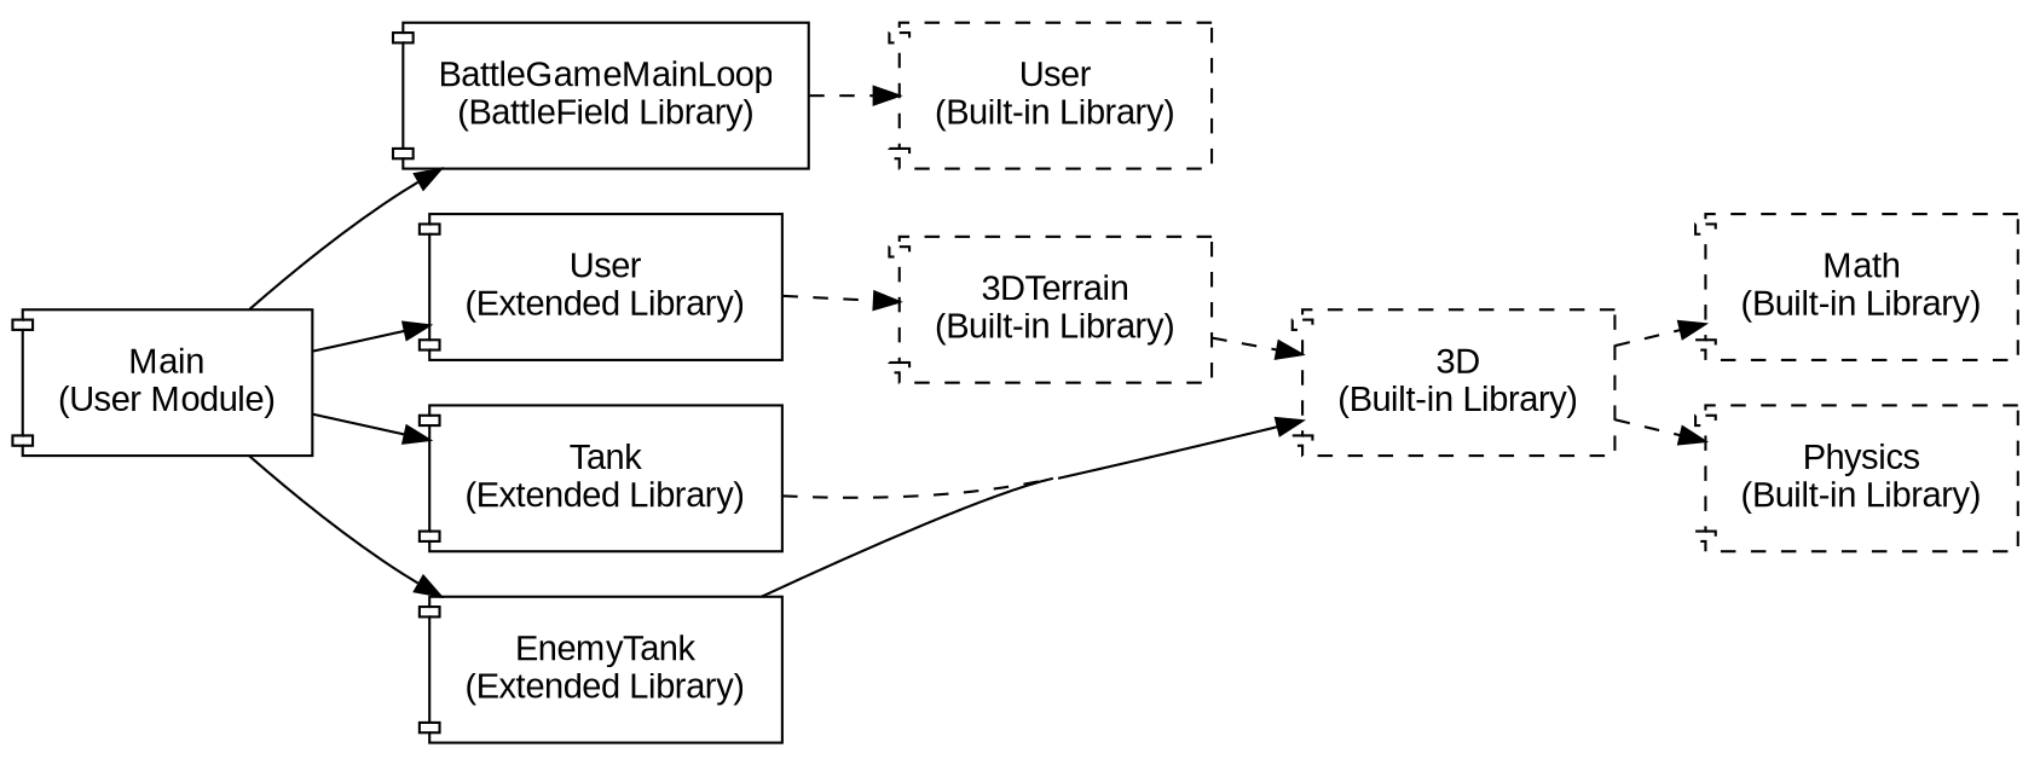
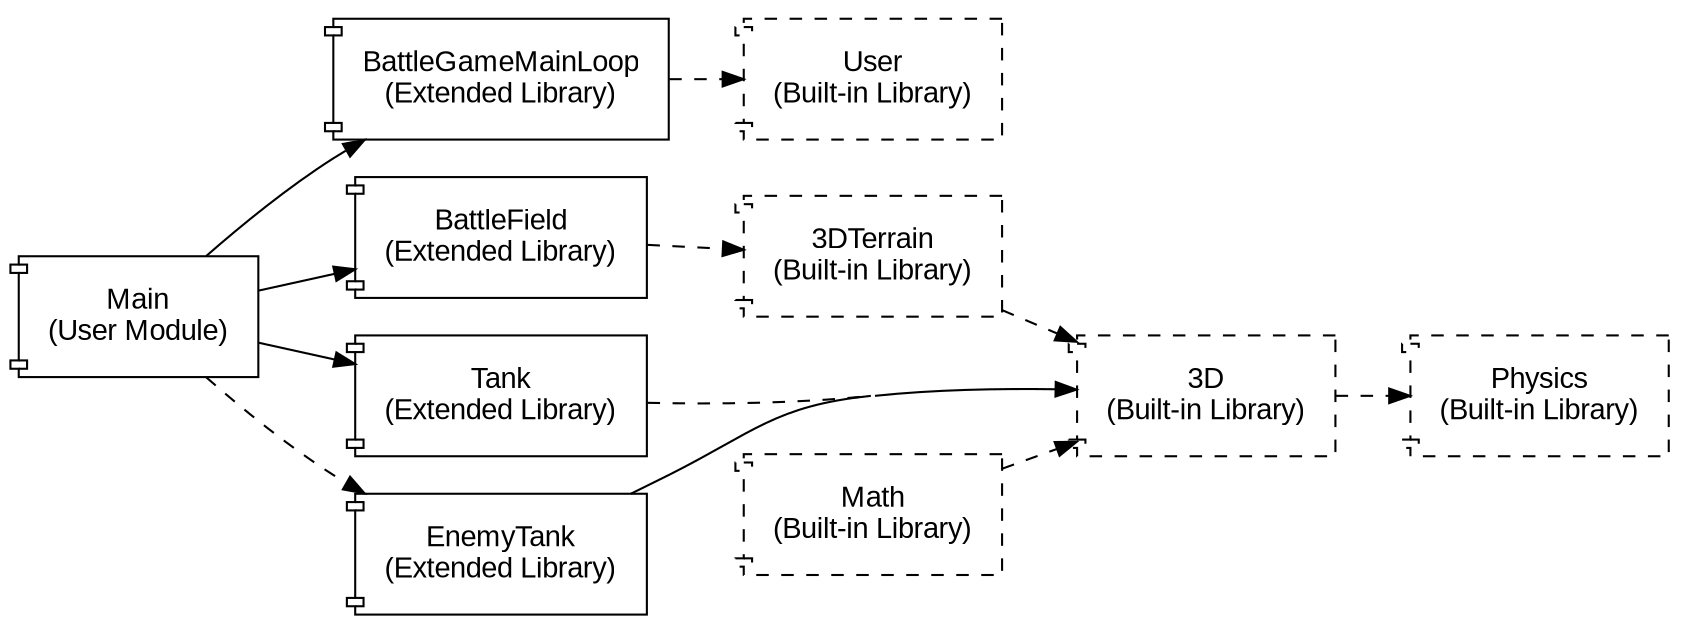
  strict digraph {
    compound=true
    concentrate=true
    fontname=Arial
    newrank=true
    rankdir=LR
    node [fontname=Arial margin=0.2 shape=component]
    edge [style=dashed]
-   n1 [label="BattleGameMainLoop\n(BattleField Library)"]
-   n2 [label="User\n(Extended Library)"]
+   n1 [label="BattleGameMainLoop\n(Extended Library)"]
+   n2 [label="BattleField\n(Extended Library)"]
    n3 [label="Tank\n(Extended Library)"]
    n4 [label="EnemyTank\n(Extended Library)"]
    n5 [label="User\n(Built-in Library)" style=dashed]
    n6 [label="3DTerrain\n(Built-in Library)" style=dashed]
    n7 [label="3D\n(Built-in Library)" style=dashed]
    n8 [label="Main\n(User Module)"]
    n9 [label="Math\n(Built-in Library)" style=dashed]
    n10 [label="Physics\n(Built-in Library)" style=dashed]
    subgraph sub_1 {
      rank=same
      n1
      n2
      n3
      n4
    }
    n1 -> n5
    n2 -> n6
    n3 -> n7
    n4 -> n7 [style=solid]
    n6 -> n7
-   n7 -> n9
+   n9 -> n7
    n7 -> n10
    n8 -> n1 [style=""]
    n8 -> n2 [style=""]
    n8 -> n3 [style=""]
-   n8 -> n4 [style=""]
+   n8 -> n4
  }
